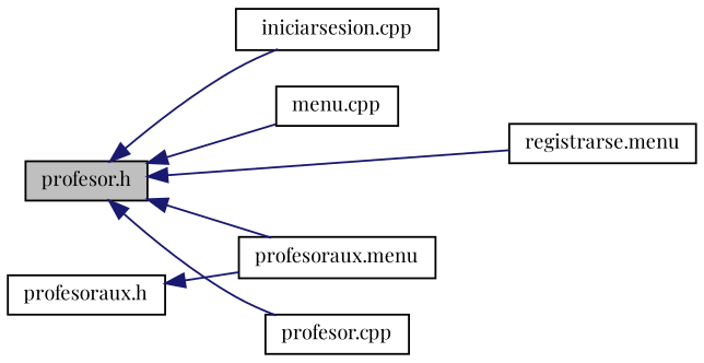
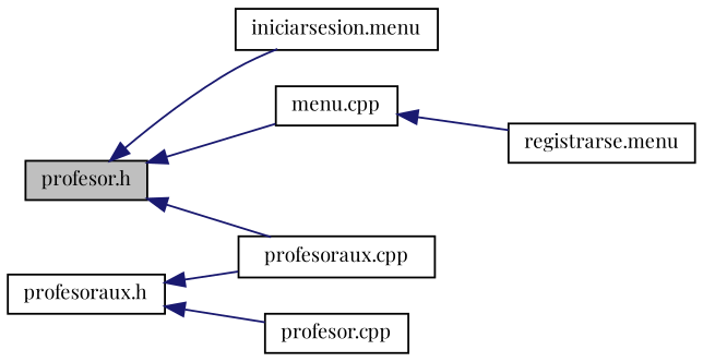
  digraph {
    fontname="Playfair Display"
    rankdir=LR
    node [color=black fillcolor=white fontname="Playfair Display" fontsize=10 shape=record style=filled]
    edge [color=midnightblue dir=back fontname="Playfair Display" fontsize=10 labelfontname=Helvetica labelfontsize=10 style=solid]
    n1 [fillcolor=grey75 fontcolor=black height=0.2 label="profesor.h" width=0.4]
-   n2 [height=0.2 label="iniciarsesion.cpp" width=0.4]
+   n2 [height=0.2 label="iniciarsesion.menu" width=0.4]
    n3 [height=0.2 label="menu.cpp" width=0.4]
    n4 [height=0.2 label="profesor.cpp" width=0.4]
    n5 [height=0.2 label="registrarse.menu" width=0.4]
-   n6 [height=0.2 label="profesoraux.menu" width=0.4]
+   n6 [height=0.2 label="profesoraux.cpp" width=0.4]
    n7 [height=0.2 label="profesoraux.h" width=0.4]
    n1 -> n2
    n1 -> n3
-   n1 -> n4
-   n1 -> n5
+   n7 -> n4
+   n3 -> n5
    n1 -> n6
    n7 -> n6
  }
